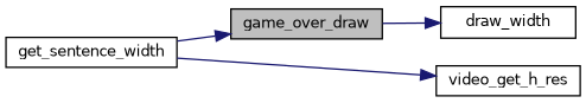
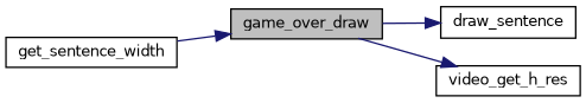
  digraph {
    rankdir=LR
    node [color=black fillcolor=white fontname=Helvetica fontsize=10 shape=record style=filled]
    edge [color=midnightblue fontname=Helvetica fontsize=10 labelfontname=Helvetica labelfontsize=10 style=solid]
    n1 [fillcolor=grey75 fontcolor=black height=0.2 label=game_over_draw width=0.4]
-   n2 [height=0.2 label=draw_width width=0.4]
+   n2 [height=0.2 label=draw_sentence width=0.4]
    n3 [height=0.2 label=video_get_h_res width=0.4]
    n4 [height=0.2 label=get_sentence_width width=0.4]
    n1 -> n2
-   n4 -> n3
+   n1 -> n3
    n4 -> n1
  }
